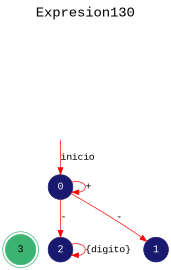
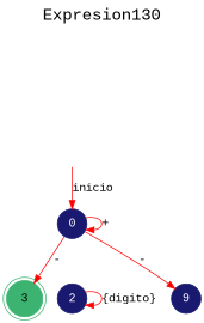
  digraph {
    fontname="Liberation Mono"
    fontsize=20
    label=Expresion130
    labelloc=t
    rankdir=TB
    node [color=midnightblue fontname="Liberation Mono" shape=circle style=filled fontcolor=white]
    edge [color=red fontname="Liberation Mono"]
    3 [color=mediumseagreen shape=doublecircle fontcolor=""]
    secret_node [style=invis]
    0
    2
-   1
+   1 [label=9]
    secret_node -> 0 [label=inicio]
    0 -> 0 [label="+"]
-   0 -> 2 [label="-"]
+   0 -> 3 [label="-"]
    0 -> 1 [label="-"]
    2 -> 2 [label="{digito}"]
  }
